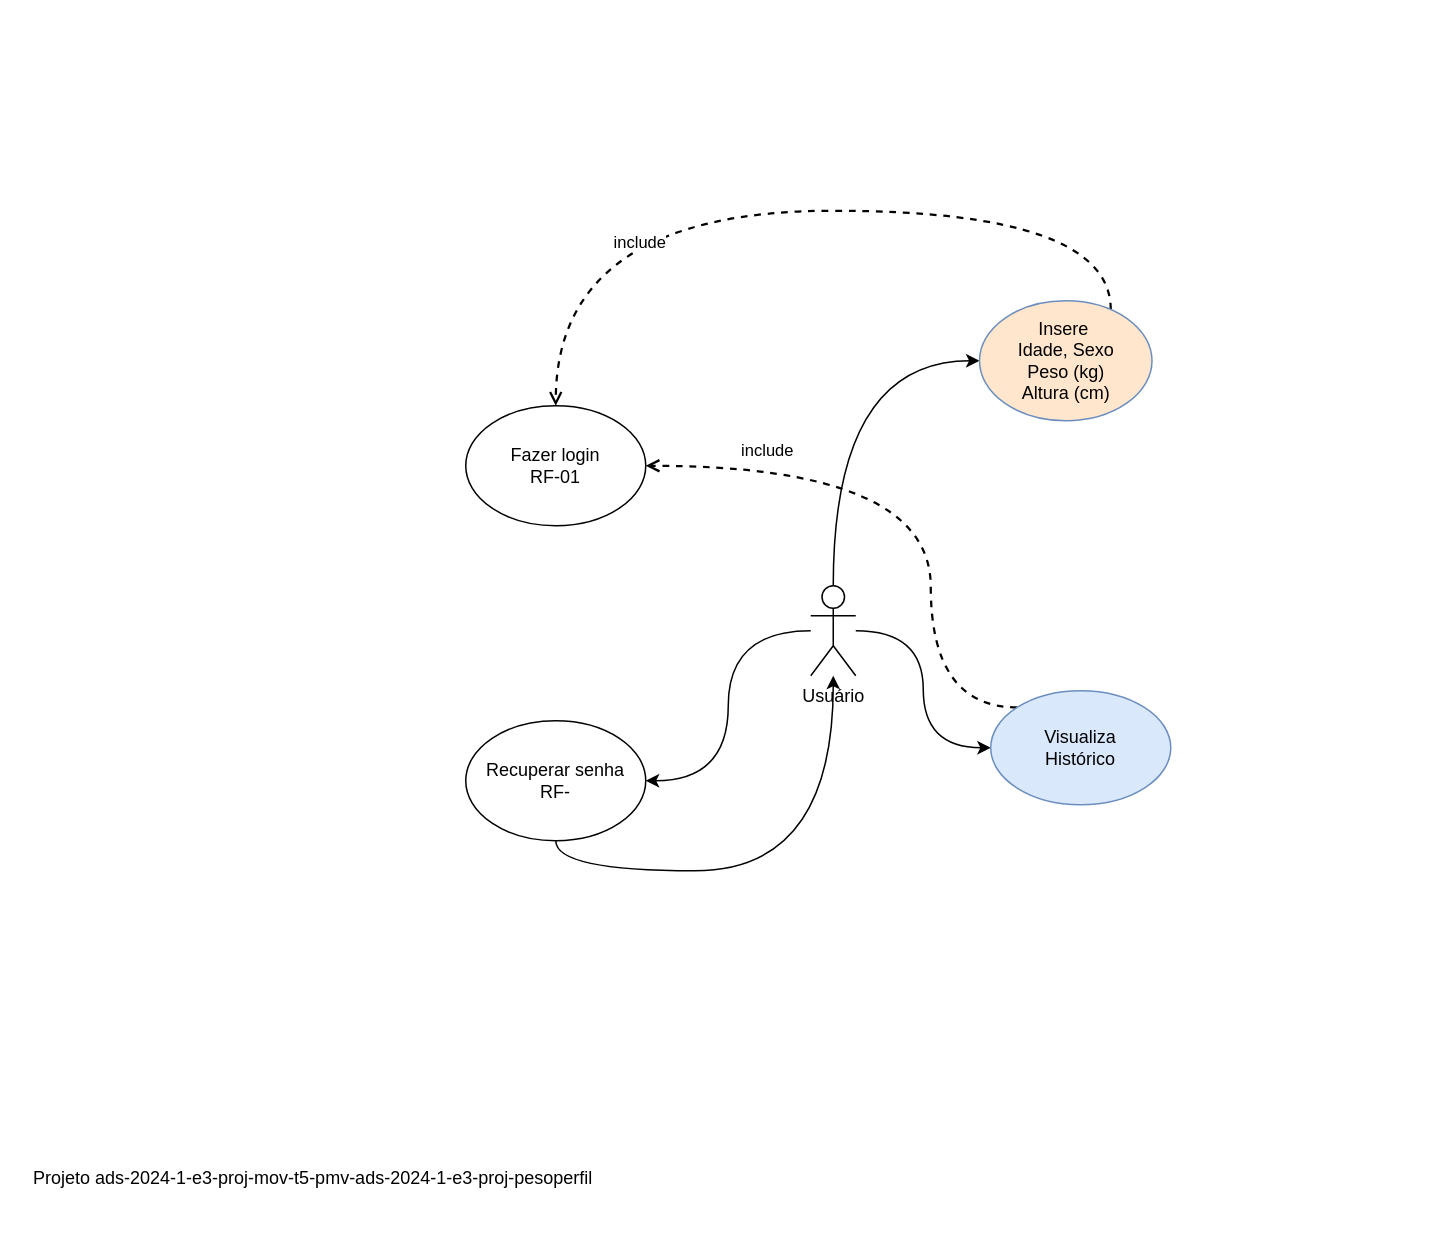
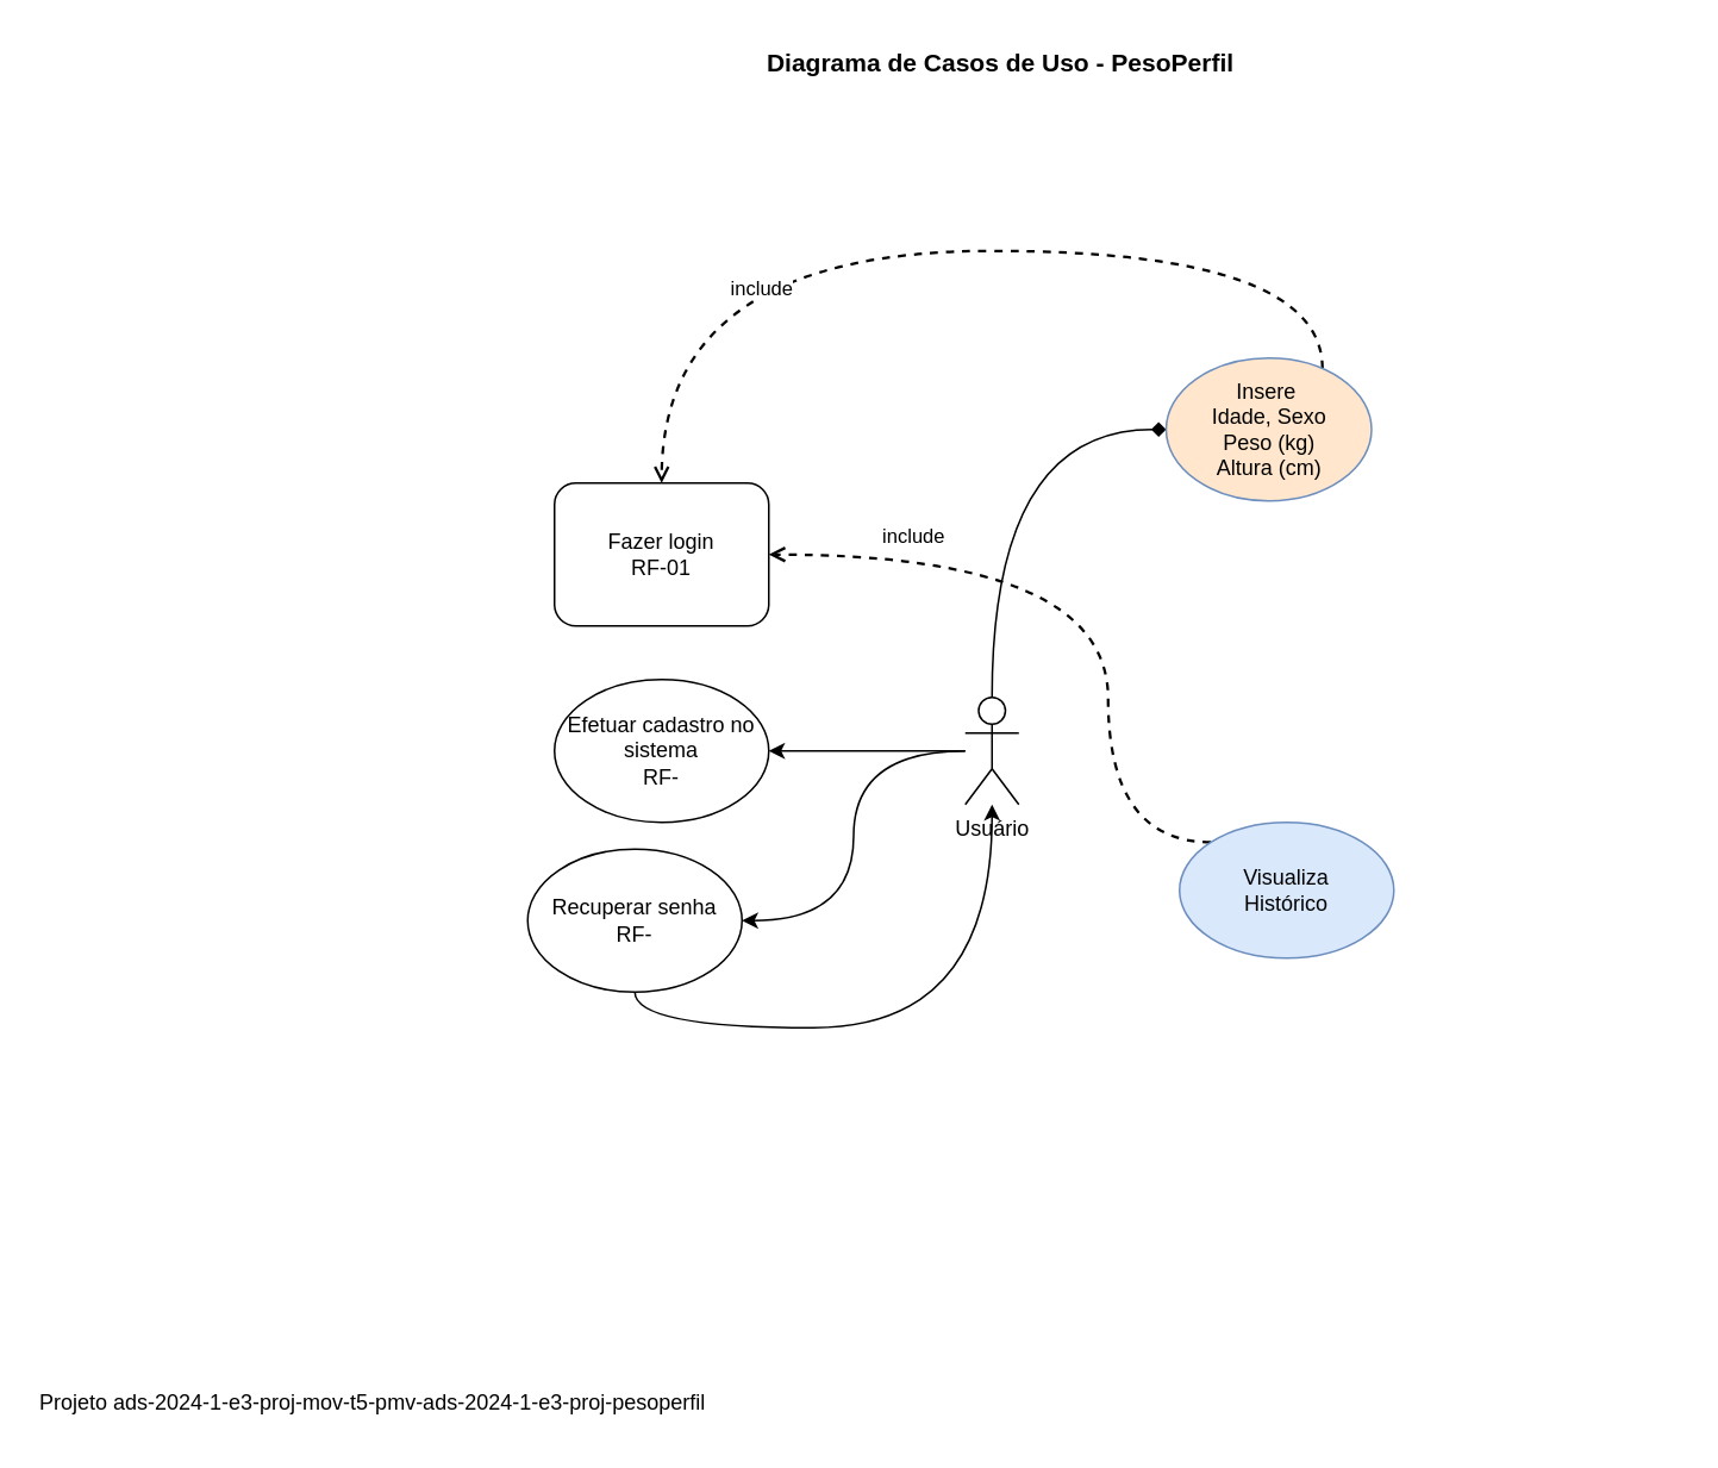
  <mxCell id="0" />
  <mxCell id="1" parent="0" />
- <mxCell id="2" style="edgeStyle=orthogonalEdgeStyle;rounded=0;orthogonalLoop=1;jettySize=auto;html=1;entryX=0;entryY=0.5;entryDx=0;entryDy=0;curved=1;exitX=0.5;exitY=0;exitDx=0;exitDy=0;exitPerimeter=0;" parent="1" source="6" target="11" edge="1"><mxGeometry relative="1" as="geometry" /></mxCell>
- <mxCell id="3" style="edgeStyle=orthogonalEdgeStyle;rounded=0;orthogonalLoop=1;jettySize=auto;html=1;entryX=0;entryY=0.5;entryDx=0;entryDy=0;curved=1;" parent="1" source="6" target="12" edge="1"><mxGeometry relative="1" as="geometry" /></mxCell>
+ <mxCell id="2" style="edgeStyle=orthogonalEdgeStyle;rounded=0;orthogonalLoop=1;jettySize=auto;html=1;entryX=0;entryY=0.5;entryDx=0;entryDy=0;curved=1;exitX=0.5;exitY=0;exitDx=0;exitDy=0;exitPerimeter=0;endArrow=diamond;" parent="1" source="6" target="11" edge="1"><mxGeometry relative="1" as="geometry" /></mxCell>
  <mxCell id="4" style="edgeStyle=orthogonalEdgeStyle;rounded=0;orthogonalLoop=1;jettySize=auto;html=1;entryX=1;entryY=0.5;entryDx=0;entryDy=0;curved=1;" parent="1" source="6" target="14" edge="1"><mxGeometry relative="1" as="geometry" /></mxCell>
+ <mxCell id="5" style="edgeStyle=orthogonalEdgeStyle;rounded=0;orthogonalLoop=1;jettySize=auto;html=1;entryX=1;entryY=0.5;entryDx=0;entryDy=0;curved=1;" parent="1" source="6" target="15" edge="1"><mxGeometry relative="1" as="geometry" /></mxCell>
  <mxCell id="6" value="Usuário" style="shape=umlActor;verticalLabelPosition=bottom;verticalAlign=top;html=1;outlineConnect=0;" parent="1" vertex="1"><mxGeometry x="540" y="390" width="30" height="60" as="geometry" /></mxCell>
  <mxCell id="7" style="edgeStyle=orthogonalEdgeStyle;rounded=0;orthogonalLoop=1;jettySize=auto;html=1;entryX=1;entryY=0.5;entryDx=0;entryDy=0;dashed=1;strokeWidth=1.5;endArrow=open;endFill=0;curved=1;exitX=0;exitY=0;exitDx=0;exitDy=0;" parent="1" source="12" target="16" edge="1"><mxGeometry relative="1" as="geometry"><Array as="points"><mxPoint x="620" y="471" /><mxPoint x="620" y="310" /></Array></mxGeometry></mxCell>
  <mxCell id="8" value="include" style="edgeLabel;html=1;align=center;verticalAlign=middle;resizable=0;points=[];" parent="7" vertex="1" connectable="0"><mxGeometry x="-0.143" y="-5" relative="1" as="geometry"><mxPoint x="-115" y="-54" as="offset" /></mxGeometry></mxCell>
  <mxCell id="9" style="edgeStyle=orthogonalEdgeStyle;rounded=0;orthogonalLoop=1;jettySize=auto;html=1;entryX=0.5;entryY=0;entryDx=0;entryDy=0;dashed=1;strokeWidth=1.5;endArrow=open;endFill=0;curved=1;" parent="1" source="11" target="16" edge="1"><mxGeometry relative="1" as="geometry"><Array as="points"><mxPoint x="740" y="140" /><mxPoint x="370" y="140" /></Array></mxGeometry></mxCell>
  <mxCell id="10" value="include" style="edgeLabel;html=1;align=center;verticalAlign=middle;resizable=0;points=[];" parent="9" vertex="1" connectable="0"><mxGeometry x="0.253" y="-32" relative="1" as="geometry"><mxPoint x="-25" y="52" as="offset" /></mxGeometry></mxCell>
  <mxCell id="11" value="Insere&amp;nbsp;&lt;br&gt;Idade, Sexo&lt;br&gt;Peso (kg)&lt;br&gt;&lt;div&gt;Altura (cm)&lt;br&gt;&lt;/div&gt;" style="ellipse;whiteSpace=wrap;html=1;fillColor=#ffe6cc;strokeColor=#6c8ebf;" parent="1" vertex="1"><mxGeometry x="652.5" y="200" width="115" height="80" as="geometry" /></mxCell>
  <mxCell id="12" value="Visualiza&lt;div&gt;Histórico&lt;/div&gt;" style="ellipse;whiteSpace=wrap;html=1;fillColor=#dae8fc;strokeColor=#6c8ebf;" parent="1" vertex="1"><mxGeometry x="660" y="460" width="120" height="76" as="geometry" /></mxCell>
  <mxCell id="13" style="edgeStyle=orthogonalEdgeStyle;rounded=0;orthogonalLoop=1;jettySize=auto;html=1;exitX=0.5;exitY=1;exitDx=0;exitDy=0;curved=1;" parent="1" source="14" target="6" edge="1"><mxGeometry relative="1" as="geometry"><mxPoint x="540" y="420" as="targetPoint" /></mxGeometry></mxCell>
- <mxCell id="14" value="Recuperar senha&lt;br&gt;RF-" style="ellipse;whiteSpace=wrap;html=1;" parent="1" vertex="1"><mxGeometry x="310" y="480" width="120" height="80" as="geometry" /></mxCell>
- <mxCell id="16" value="Fazer login&lt;br&gt;RF-01" style="ellipse;whiteSpace=wrap;html=1;" parent="1" vertex="1"><mxGeometry x="310" y="270" width="120" height="80" as="geometry" /></mxCell>
+ <mxCell id="14" value="Recuperar senha&lt;br&gt;RF-" style="ellipse;whiteSpace=wrap;html=1;" parent="1" vertex="1"><mxGeometry x="295" y="475" width="120" height="80" as="geometry" /></mxCell>
+ <mxCell id="15" value="Efetuar cadastro no sistema&lt;br&gt;RF-" style="ellipse;whiteSpace=wrap;html=1;" parent="1" vertex="1"><mxGeometry x="310" y="380" width="120" height="80" as="geometry" /></mxCell>
+ <mxCell id="16" value="Fazer login&lt;br&gt;RF-01" style="whiteSpace=wrap;html=1;rounded=1;" parent="1" vertex="1"><mxGeometry x="310" y="270" width="120" height="80" as="geometry" /></mxCell>
+ <mxCell id="17" value="Diagrama de Casos de Uso - PesoPerfil" style="text;html=1;strokeColor=none;fillColor=none;align=center;verticalAlign=middle;whiteSpace=wrap;rounded=0;fontSize=14;fontStyle=1" parent="1" vertex="1"><mxGeometry x="180" y="20" width="760" height="30" as="geometry" /></mxCell>
  <mxCell id="18" value="Projeto ads-2024-1-e3-proj-mov-t5-pmv-ads-2024-1-e3-proj-pesoperfil" style="text;html=1;strokeColor=none;fillColor=none;align=left;verticalAlign=middle;whiteSpace=wrap;rounded=0;" vertex="1" parent="1"><mxGeometry x="20" y="770" width="760" height="30" as="geometry" /></mxCell>
